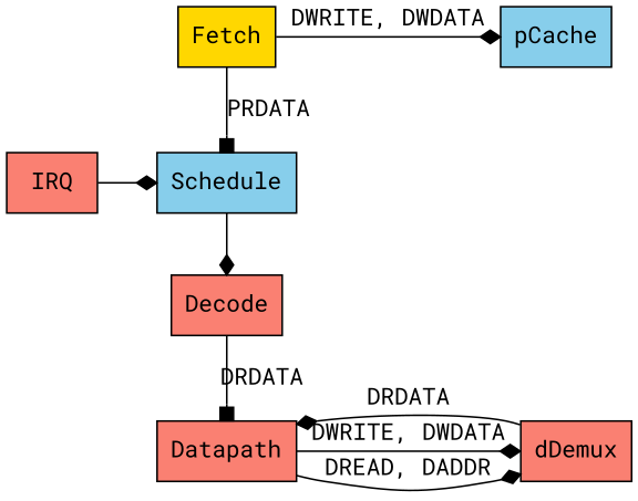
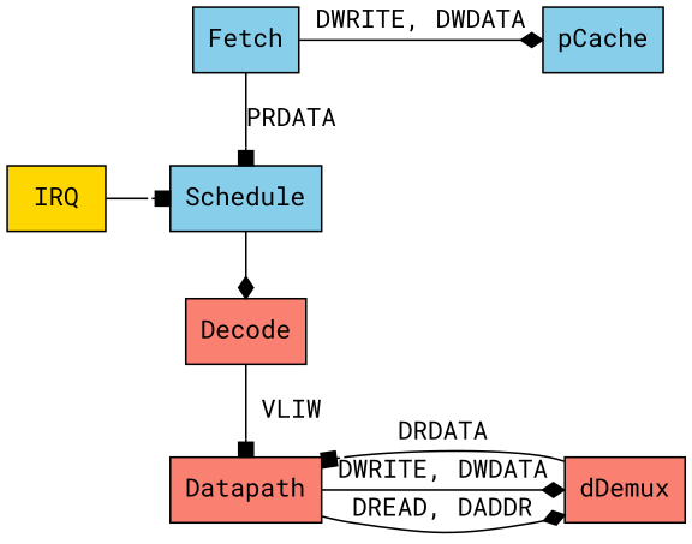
  digraph {
    fontname="Roboto Mono"
    node [fillcolor=salmon fontname="Roboto Mono" shape=box style=filled]
    edge [arrowhead=diamond fontname="Roboto Mono"]
-   Fetch [fillcolor=gold]
+   Fetch [fillcolor=skyblue]
    pCache [fillcolor=skyblue]
    Schedule [fillcolor=skyblue]
-   IRQ
+   IRQ [fillcolor=gold]
    Datapath
    dDemux
    Decode
    subgraph sub_1 {
      rank=same
      Fetch
      pCache
    }
    subgraph sub_2 {
      rank=same
      Schedule
      IRQ
    }
    subgraph sub_3 {
      rank=same
      Datapath
      dDemux
    }
    Fetch -> pCache [label="DWRITE, DWDATA"]
    Fetch -> Schedule [arrowhead=box label=PRDATA]
    Schedule -> Decode
-   IRQ -> Schedule
+   IRQ -> Schedule [arrowhead=box]
    Datapath -> dDemux [label="DREAD, DADDR"]
    Datapath -> dDemux [label="DWRITE, DWDATA"]
-   dDemux -> Datapath [label=DRDATA]
-   Decode -> Datapath [arrowhead=box label=DRDATA]
+   dDemux -> Datapath [arrowhead=box label=DRDATA]
+   Decode -> Datapath [arrowhead=box label=" VLIW"]
  }
